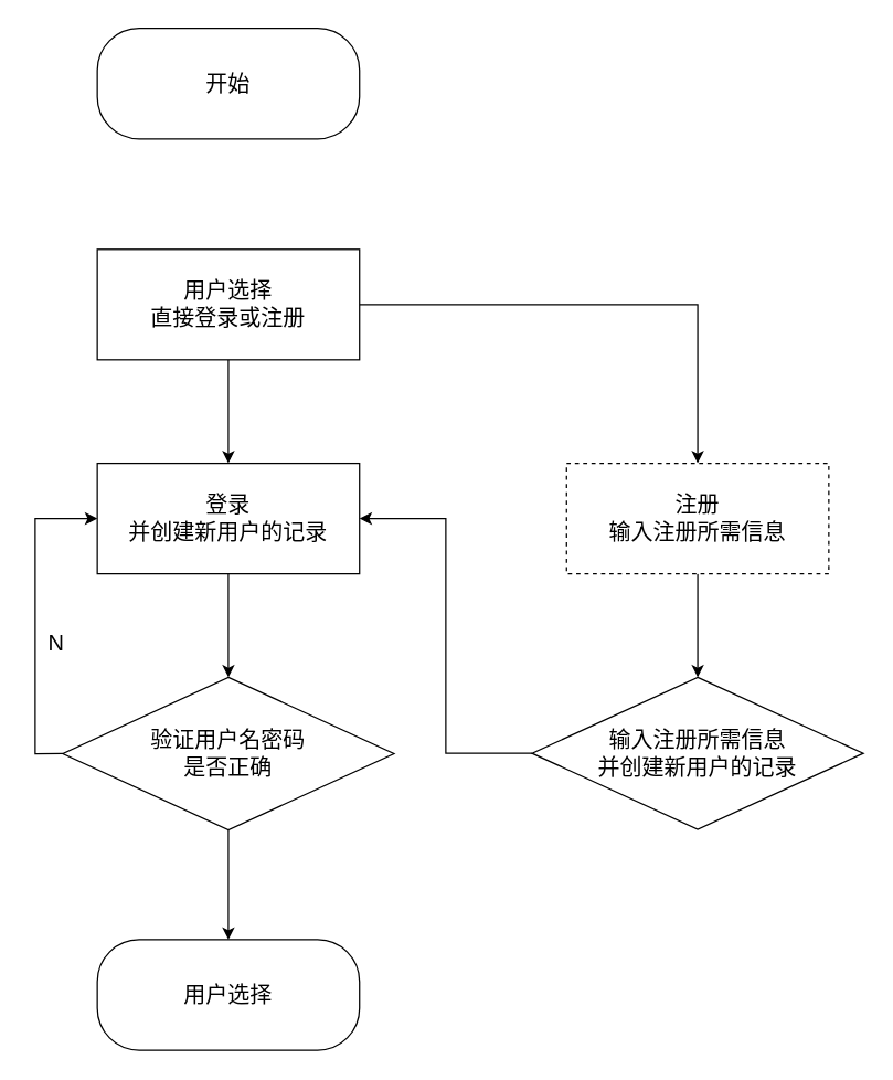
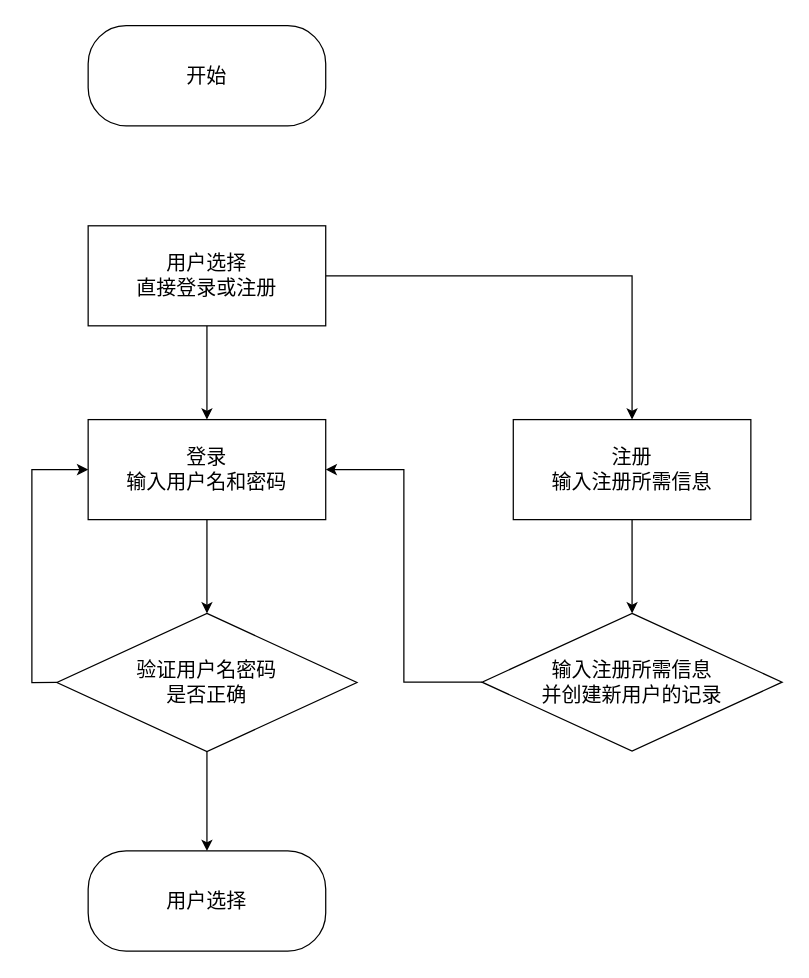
  <mxCell id="0" />
  <mxCell id="1" parent="0" />
  <mxCell id="2" value="&lt;font style=&quot;font-size: 16px;&quot;&gt;开始&lt;/font&gt;" style="rounded=1;whiteSpace=wrap;html=1;arcSize=38;" vertex="1" parent="1"><mxGeometry x="70" y="20" width="190" height="80" as="geometry" /></mxCell>
  <mxCell id="3" style="edgeStyle=orthogonalEdgeStyle;rounded=0;orthogonalLoop=1;jettySize=auto;html=1;" edge="1" parent="1" source="5" target="10"><mxGeometry relative="1" as="geometry" /></mxCell>
  <mxCell id="4" style="edgeStyle=orthogonalEdgeStyle;rounded=0;orthogonalLoop=1;jettySize=auto;html=1;" edge="1" parent="1" source="5" target="12"><mxGeometry relative="1" as="geometry" /></mxCell>
  <mxCell id="5" value="&lt;font style=&quot;font-size: 16px;&quot;&gt;用户选择&lt;/font&gt;&lt;div style=&quot;font-size: 16px;&quot;&gt;&lt;font style=&quot;font-size: 16px;&quot;&gt;直接登录或注册&lt;/font&gt;&lt;/div&gt;" style="rounded=0;whiteSpace=wrap;html=1;" vertex="1" parent="1"><mxGeometry x="70" y="180" width="190" height="80" as="geometry" /></mxCell>
  <mxCell id="6" style="edgeStyle=orthogonalEdgeStyle;rounded=0;orthogonalLoop=1;jettySize=auto;html=1;entryX=0.5;entryY=0;entryDx=0;entryDy=0;" edge="1" parent="1" source="8" target="15"><mxGeometry relative="1" as="geometry" /></mxCell>
  <mxCell id="7" style="edgeStyle=orthogonalEdgeStyle;rounded=0;orthogonalLoop=1;jettySize=auto;html=1;entryX=0;entryY=0.5;entryDx=0;entryDy=0;exitX=0;exitY=0.5;exitDx=0;exitDy=0;" edge="1" parent="1" source="8" target="10"><mxGeometry relative="1" as="geometry" /></mxCell>
  <mxCell id="8" value="&lt;span style=&quot;font-size: 16px;&quot;&gt;验证用户名密码&lt;/span&gt;&lt;span style=&quot;color: rgba(0, 0, 0, 0); font-family: monospace; font-size: 0px; text-align: start; text-wrap: nowrap;&quot;&gt;%3CmxGraphModel%3E%3Croot%3E%3CmxCell%20id%3D%220%22%2F%3E%3CmxCell%20id%3D%221%22%20parent%3D%220%22%2F%3E%3CmxCell%20id%3D%222%22%20value%3D%22%26lt%3Bspan%20style%3D%26quot%3Bfont-size%3A%2016px%3B%26quot%3B%26gt%3B%E7%99%BB%E5%BD%95%26lt%3B%2Fspan%26gt%3B%26lt%3Bdiv%26gt%3B%26lt%3Bspan%20style%3D%26quot%3Bfont-size%3A%2016px%3B%26quot%3B%26gt%3B%E8%BE%93%E5%85%A5%E7%94%A8%E6%88%B7%E5%90%8D%E5%92%8C%E5%AF%86%E7%A0%81%26lt%3B%2Fspan%26gt%3B%26lt%3B%2Fdiv%26gt%3B%22%20style%3D%22rounded%3D0%3BwhiteSpace%3Dwrap%3Bhtml%3D1%3B%22%20vertex%3D%221%22%20parent%3D%221%22%3E%3CmxGeometry%20x%3D%2240%22%20y%3D%22440%22%20width%3D%22160%22%20height%3D%2250%22%20as%3D%22geometry%22%2F%3E%3C%2FmxCell%3E%3C%2Froot%3E%3C%2FmxGraphModel%3E&lt;/span&gt;&lt;div&gt;&lt;span style=&quot;font-size: 16px;&quot;&gt;是否正确&lt;/span&gt;&lt;/div&gt;" style="rhombus;whiteSpace=wrap;html=1;" vertex="1" parent="1"><mxGeometry x="45" y="490" width="240" height="110.5" as="geometry" /></mxCell>
  <mxCell id="9" style="edgeStyle=orthogonalEdgeStyle;rounded=0;orthogonalLoop=1;jettySize=auto;html=1;" edge="1" parent="1" source="10" target="8"><mxGeometry relative="1" as="geometry" /></mxCell>
- <mxCell id="10" value="&lt;span style=&quot;font-size: 16px;&quot;&gt;登录&lt;/span&gt;&lt;div&gt;&lt;span style=&quot;font-size: 16px;&quot;&gt;并创建新用户的记录&lt;/span&gt;&lt;/div&gt;" style="rounded=0;whiteSpace=wrap;html=1;" vertex="1" parent="1"><mxGeometry x="70" y="335" width="190" height="80" as="geometry" /></mxCell>
+ <mxCell id="10" value="&lt;span style=&quot;font-size: 16px;&quot;&gt;登录&lt;/span&gt;&lt;div&gt;&lt;span style=&quot;font-size: 16px;&quot;&gt;输入用户名和密码&lt;/span&gt;&lt;/div&gt;" style="rounded=0;whiteSpace=wrap;html=1;" vertex="1" parent="1"><mxGeometry x="70" y="335" width="190" height="80" as="geometry" /></mxCell>
  <mxCell id="11" style="edgeStyle=orthogonalEdgeStyle;rounded=0;orthogonalLoop=1;jettySize=auto;html=1;entryX=0.5;entryY=0;entryDx=0;entryDy=0;" edge="1" parent="1" source="12" target="14"><mxGeometry relative="1" as="geometry" /></mxCell>
- <mxCell id="12" value="&lt;span style=&quot;font-size: 16px;&quot;&gt;注册&lt;/span&gt;&lt;br&gt;&lt;div&gt;&lt;span style=&quot;font-size: 16px;&quot;&gt;输入注册所需信息&lt;/span&gt;&lt;/div&gt;" style="rounded=0;whiteSpace=wrap;html=1;dashed=1;" vertex="1" parent="1"><mxGeometry x="410" y="335" width="190" height="80" as="geometry" /></mxCell>
+ <mxCell id="12" value="&lt;span style=&quot;font-size: 16px;&quot;&gt;注册&lt;/span&gt;&lt;br&gt;&lt;div&gt;&lt;span style=&quot;font-size: 16px;&quot;&gt;输入注册所需信息&lt;/span&gt;&lt;/div&gt;" style="rounded=0;whiteSpace=wrap;html=1;" vertex="1" parent="1"><mxGeometry x="410" y="335" width="190" height="80" as="geometry" /></mxCell>
  <mxCell id="13" style="edgeStyle=orthogonalEdgeStyle;rounded=0;orthogonalLoop=1;jettySize=auto;html=1;entryX=1;entryY=0.5;entryDx=0;entryDy=0;" edge="1" parent="1" source="14" target="10"><mxGeometry relative="1" as="geometry" /></mxCell>
  <mxCell id="14" value="&lt;span style=&quot;font-size: 16px;&quot;&gt;输入注册所需信息&lt;/span&gt;&lt;div&gt;&lt;span style=&quot;font-size: 16px;&quot;&gt;并创建新用户的记录&lt;/span&gt;&lt;/div&gt;" style="rhombus;whiteSpace=wrap;html=1;" vertex="1" parent="1"><mxGeometry x="385" y="490" width="240" height="110" as="geometry" /></mxCell>
  <mxCell id="15" value="&lt;font style=&quot;font-size: 16px;&quot;&gt;用户选择&lt;/font&gt;" style="rounded=1;whiteSpace=wrap;html=1;arcSize=38;" vertex="1" parent="1"><mxGeometry x="70" y="680" width="190" height="80" as="geometry" /></mxCell>
- <mxCell id="16" value="&lt;font style=&quot;font-size: 16px;&quot;&gt;N&lt;/font&gt;" style="text;html=1;align=center;verticalAlign=middle;resizable=0;points=[];autosize=1;strokeColor=none;fillColor=none;" vertex="1" parent="1"><mxGeometry x="20" y="450" width="40" height="30" as="geometry" /></mxCell>
